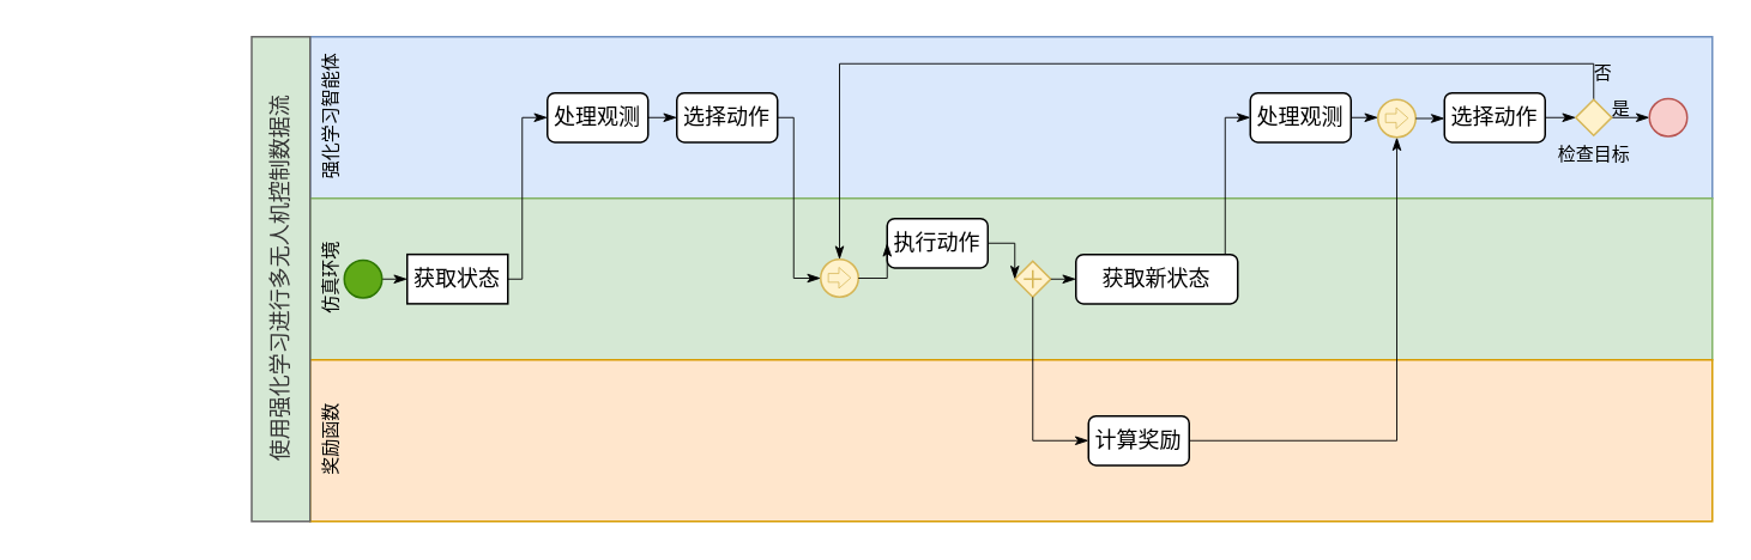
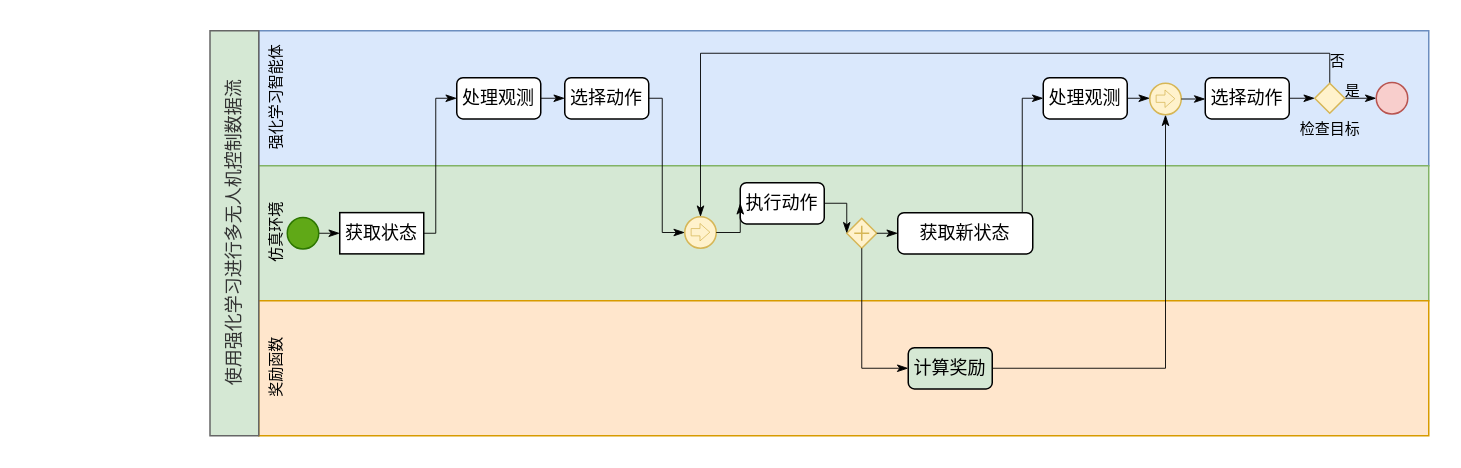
  <mxCell id="0" />
  <mxCell id="1" parent="0" />
  <mxCell id="2" value="" style="rounded=0;whiteSpace=wrap;html=1;fillColor=#dae8fc;strokeColor=#6c8ebf;" vertex="1" parent="1"><mxGeometry x="172" y="20" width="780" height="90" as="geometry" /></mxCell>
  <mxCell id="3" value="" style="rounded=0;whiteSpace=wrap;html=1;fillColor=#d5e8d4;strokeColor=#82b366;" vertex="1" parent="1"><mxGeometry x="172" y="110" width="780" height="90" as="geometry" /></mxCell>
  <mxCell id="4" value="" style="rounded=0;whiteSpace=wrap;html=1;fillColor=#ffe6cc;strokeColor=#d79b00;" vertex="1" parent="1"><mxGeometry x="172" y="200" width="780" height="90" as="geometry" /></mxCell>
  <mxCell id="5" value="使用强化学习进行多无人机控制数据流" style="rounded=0;whiteSpace=wrap;html=1;rotation=-90;fillColor=#d5e8d4;fontColor=#333333;strokeColor=#666666;" vertex="1" parent="1"><mxGeometry x="20.75" y="138.75" width="270" height="32.5" as="geometry" /></mxCell>
  <mxCell id="6" value="强化学习智能体" style="text;html=1;align=center;verticalAlign=middle;resizable=0;points=[];autosize=1;strokeColor=none;fillColor=none;rotation=-90;fontSize=10;" vertex="1" parent="1"><mxGeometry x="138" y="50" width="90" height="30" as="geometry" /></mxCell>
  <mxCell id="7" value="仿真环境" style="text;html=1;align=center;verticalAlign=middle;resizable=0;points=[];autosize=1;strokeColor=none;fillColor=none;rotation=-90;fontSize=10;" vertex="1" parent="1"><mxGeometry x="153" y="140" width="60" height="30" as="geometry" /></mxCell>
  <mxCell id="8" value="奖励函数" style="text;html=1;align=center;verticalAlign=middle;resizable=0;points=[];autosize=1;strokeColor=none;fillColor=none;rotation=-90;fontSize=10;" vertex="1" parent="1"><mxGeometry x="153" y="230" width="60" height="30" as="geometry" /></mxCell>
  <mxCell id="9" style="edgeStyle=orthogonalEdgeStyle;rounded=0;orthogonalLoop=1;jettySize=auto;html=1;exitX=1;exitY=0.5;exitDx=0;exitDy=0;entryX=0;entryY=0.5;entryDx=0;entryDy=0;strokeWidth=0.6;endArrow=classicThin;endFill=1;" edge="1" parent="1" source="10" target="12"><mxGeometry relative="1" as="geometry" /></mxCell>
  <mxCell id="10" value="" style="ellipse;whiteSpace=wrap;html=1;aspect=fixed;fillColor=#60a917;strokeColor=#2D7600;fontColor=#ffffff;" vertex="1" parent="1"><mxGeometry x="191" y="144.5" width="21" height="21" as="geometry" /></mxCell>
  <mxCell id="11" style="edgeStyle=orthogonalEdgeStyle;rounded=0;orthogonalLoop=1;jettySize=auto;html=1;exitX=1;exitY=0.5;exitDx=0;exitDy=0;entryX=0;entryY=0.5;entryDx=0;entryDy=0;strokeWidth=0.6;endArrow=classicThin;endFill=1;jumpStyle=none;" edge="1" parent="1" source="12" target="14"><mxGeometry relative="1" as="geometry"><mxPoint x="286" y="155" as="sourcePoint" /><mxPoint x="320" y="65" as="targetPoint" /><Array as="points"><mxPoint x="290" y="155" /><mxPoint x="290" y="65" /></Array></mxGeometry></mxCell>
  <mxCell id="12" value="获取状态" style="whiteSpace=wrap;html=1;rounded=0;" vertex="1" parent="1"><mxGeometry x="226" y="141.25" width="56" height="27.5" as="geometry" /></mxCell>
  <mxCell id="13" style="edgeStyle=orthogonalEdgeStyle;rounded=0;orthogonalLoop=1;jettySize=auto;html=1;exitX=1;exitY=0.5;exitDx=0;exitDy=0;entryX=0;entryY=0.5;entryDx=0;entryDy=0;strokeWidth=0.6;endArrow=classicThin;endFill=1;" edge="1" parent="1" source="14" target="16"><mxGeometry relative="1" as="geometry" /></mxCell>
  <mxCell id="14" value="处理观测" style="rounded=1;whiteSpace=wrap;html=1;" vertex="1" parent="1"><mxGeometry x="304" y="51.25" width="56" height="27.5" as="geometry" /></mxCell>
  <mxCell id="15" style="edgeStyle=orthogonalEdgeStyle;rounded=0;orthogonalLoop=1;jettySize=auto;html=1;exitX=1;exitY=0.5;exitDx=0;exitDy=0;entryX=0;entryY=0.5;entryDx=0;entryDy=0;strokeWidth=0.6;endArrow=classicThin;endFill=1;" edge="1" parent="1" source="16" target="18"><mxGeometry relative="1" as="geometry"><mxPoint x="437" y="65" as="sourcePoint" /><mxPoint x="461" y="154.5" as="targetPoint" /><Array as="points"><mxPoint x="441" y="65" /><mxPoint x="441" y="154" /></Array></mxGeometry></mxCell>
  <mxCell id="16" value="选择动作" style="rounded=1;whiteSpace=wrap;html=1;" vertex="1" parent="1"><mxGeometry x="376" y="51.25" width="56" height="27.5" as="geometry" /></mxCell>
  <mxCell id="17" value="" style="group" vertex="1" connectable="0" parent="1"><mxGeometry x="456" y="144" width="21" height="21" as="geometry" /></mxCell>
  <mxCell id="18" value="" style="ellipse;whiteSpace=wrap;html=1;aspect=fixed;fillColor=#fff2cc;strokeColor=#d6b656;" vertex="1" parent="17"><mxGeometry width="21" height="21" as="geometry" /></mxCell>
  <mxCell id="19" value="" style="shape=flexArrow;endArrow=classic;html=1;rounded=0;endWidth=6.301;endSize=2.032;width=4.865;strokeWidth=0.5;fillColor=#fff2cc;strokeColor=#d6b656;" edge="1" parent="17"><mxGeometry width="50" height="50" relative="1" as="geometry"><mxPoint x="4" y="10.31" as="sourcePoint" /><mxPoint x="17" y="10.31" as="targetPoint" /></mxGeometry></mxCell>
  <mxCell id="20" value="执行动作" style="rounded=1;whiteSpace=wrap;html=1;" vertex="1" parent="1"><mxGeometry x="493" y="121.25" width="56" height="27.5" as="geometry" /></mxCell>
  <mxCell id="21" style="edgeStyle=orthogonalEdgeStyle;rounded=0;orthogonalLoop=1;jettySize=auto;html=1;exitX=1;exitY=0.5;exitDx=0;exitDy=0;entryX=0.5;entryY=1;entryDx=0;entryDy=0;endArrow=classicThin;endFill=1;strokeWidth=0.6;" edge="1" parent="1" source="22" target="37"><mxGeometry relative="1" as="geometry" /></mxCell>
- <mxCell id="22" value="计算奖励" style="rounded=1;whiteSpace=wrap;html=1;" vertex="1" parent="1"><mxGeometry x="605" y="231.25" width="56" height="27.5" as="geometry" /></mxCell>
+ <mxCell id="22" value="计算奖励" style="rounded=1;whiteSpace=wrap;html=1;fillColor=#d5e8d4;" vertex="1" parent="1"><mxGeometry x="605" y="231.25" width="56" height="27.5" as="geometry" /></mxCell>
  <mxCell id="23" style="edgeStyle=orthogonalEdgeStyle;rounded=0;orthogonalLoop=1;jettySize=auto;html=1;exitX=1;exitY=0.5;exitDx=0;exitDy=0;entryX=0;entryY=0.5;entryDx=0;entryDy=0;endArrow=classicThin;endFill=1;strokeWidth=0.6;" edge="1" parent="1" source="24" target="26"><mxGeometry relative="1" as="geometry"><mxPoint x="661" y="155" as="sourcePoint" /><mxPoint x="691" y="65" as="targetPoint" /><Array as="points"><mxPoint x="681" y="155" /><mxPoint x="681" y="65" /></Array></mxGeometry></mxCell>
  <mxCell id="24" value="获取新状态" style="rounded=1;whiteSpace=wrap;html=1;" vertex="1" parent="1"><mxGeometry x="598" y="141.25" width="90" height="27.5" as="geometry" /></mxCell>
  <mxCell id="25" style="edgeStyle=orthogonalEdgeStyle;rounded=0;orthogonalLoop=1;jettySize=auto;html=1;exitX=1;exitY=0.5;exitDx=0;exitDy=0;entryX=0;entryY=0.5;entryDx=0;entryDy=0;endArrow=classicThin;endFill=1;strokeWidth=0.6;" edge="1" parent="1" source="26" target="37"><mxGeometry relative="1" as="geometry" /></mxCell>
  <mxCell id="26" value="处理观测" style="rounded=1;whiteSpace=wrap;html=1;" vertex="1" parent="1"><mxGeometry x="695" y="51.25" width="56" height="27.5" as="geometry" /></mxCell>
  <mxCell id="27" style="edgeStyle=orthogonalEdgeStyle;rounded=0;orthogonalLoop=1;jettySize=auto;html=1;exitX=1;exitY=0.5;exitDx=0;exitDy=0;entryX=0;entryY=0.5;entryDx=0;entryDy=0;endArrow=classicThin;endFill=1;strokeWidth=0.6;" edge="1" parent="1" source="28" target="35"><mxGeometry relative="1" as="geometry" /></mxCell>
  <mxCell id="28" value="选择动作" style="rounded=1;whiteSpace=wrap;html=1;" vertex="1" parent="1"><mxGeometry x="803" y="51.25" width="56" height="27.5" as="geometry" /></mxCell>
  <mxCell id="29" value="" style="group" vertex="1" connectable="0" parent="1"><mxGeometry x="564" y="145" width="20" height="20" as="geometry" /></mxCell>
  <mxCell id="30" value="" style="rhombus;whiteSpace=wrap;html=1;fillColor=#fff2cc;strokeColor=#d6b656;container=0;" vertex="1" parent="29"><mxGeometry width="20" height="20" as="geometry" /></mxCell>
  <mxCell id="31" value="" style="endArrow=none;html=1;rounded=0;fillColor=#fff2cc;strokeColor=#d6b656;" edge="1" parent="29"><mxGeometry width="50" height="50" relative="1" as="geometry"><mxPoint x="15" y="10" as="sourcePoint" /><mxPoint x="5" y="10" as="targetPoint" /><Array as="points"><mxPoint x="15" y="10" /></Array></mxGeometry></mxCell>
  <mxCell id="32" value="" style="endArrow=none;html=1;rounded=0;fillColor=#fff2cc;strokeColor=#d6b656;" edge="1" parent="29"><mxGeometry width="50" height="50" relative="1" as="geometry"><mxPoint x="10" y="15" as="sourcePoint" /><mxPoint x="10" y="5" as="targetPoint" /><Array as="points"><mxPoint x="10" y="15" /></Array></mxGeometry></mxCell>
  <mxCell id="33" style="edgeStyle=orthogonalEdgeStyle;rounded=0;orthogonalLoop=1;jettySize=auto;html=1;exitX=1;exitY=0.5;exitDx=0;exitDy=0;entryX=0;entryY=0.5;entryDx=0;entryDy=0;endArrow=classicThin;endFill=1;strokeWidth=0.6;" edge="1" parent="1" source="35" target="39"><mxGeometry relative="1" as="geometry" /></mxCell>
  <mxCell id="34" style="edgeStyle=orthogonalEdgeStyle;rounded=0;orthogonalLoop=1;jettySize=auto;html=1;exitX=0.5;exitY=0;exitDx=0;exitDy=0;entryX=0.5;entryY=0;entryDx=0;entryDy=0;endArrow=classicThin;endFill=1;strokeWidth=0.6;" edge="1" parent="1" source="35" target="18"><mxGeometry relative="1" as="geometry" /></mxCell>
  <mxCell id="35" value="" style="rhombus;whiteSpace=wrap;html=1;fillColor=#fff2cc;strokeColor=#d6b656;container=0;" vertex="1" parent="1"><mxGeometry x="876" y="55" width="20" height="20" as="geometry" /></mxCell>
  <mxCell id="36" value="" style="group" vertex="1" connectable="0" parent="1"><mxGeometry x="766" y="55" width="21" height="21" as="geometry" /></mxCell>
  <mxCell id="37" value="" style="ellipse;whiteSpace=wrap;html=1;aspect=fixed;fillColor=#fff2cc;strokeColor=#d6b656;" vertex="1" parent="36"><mxGeometry width="21" height="21" as="geometry" /></mxCell>
  <mxCell id="38" value="" style="shape=flexArrow;endArrow=classic;html=1;rounded=0;endWidth=6.301;endSize=2.032;width=4.865;strokeWidth=0.5;fillColor=#fff2cc;strokeColor=#d6b656;" edge="1" parent="36"><mxGeometry width="50" height="50" relative="1" as="geometry"><mxPoint x="4" y="10.31" as="sourcePoint" /><mxPoint x="17" y="10.31" as="targetPoint" /></mxGeometry></mxCell>
  <mxCell id="39" value="" style="ellipse;whiteSpace=wrap;html=1;aspect=fixed;fillColor=#f8cecc;strokeColor=#b85450;" vertex="1" parent="1"><mxGeometry x="917" y="54.5" width="21" height="21" as="geometry" /></mxCell>
  <mxCell id="40" style="edgeStyle=orthogonalEdgeStyle;rounded=0;orthogonalLoop=1;jettySize=auto;html=1;exitX=1;exitY=0.5;exitDx=0;exitDy=0;entryX=0;entryY=0.5;entryDx=0;entryDy=0;endArrow=classicThin;endFill=1;strokeWidth=0.6;" edge="1" parent="1" source="18" target="20"><mxGeometry relative="1" as="geometry" /></mxCell>
  <mxCell id="41" style="edgeStyle=orthogonalEdgeStyle;rounded=0;orthogonalLoop=1;jettySize=auto;html=1;exitX=1;exitY=0.5;exitDx=0;exitDy=0;entryX=0;entryY=0.5;entryDx=0;entryDy=0;strokeWidth=0.6;endArrow=classicThin;endFill=1;" edge="1" parent="1" source="20" target="30"><mxGeometry relative="1" as="geometry" /></mxCell>
  <mxCell id="42" style="edgeStyle=orthogonalEdgeStyle;rounded=0;orthogonalLoop=1;jettySize=auto;html=1;exitX=1;exitY=0.5;exitDx=0;exitDy=0;entryX=0;entryY=0.5;entryDx=0;entryDy=0;strokeWidth=0.6;endArrow=classicThin;endFill=1;" edge="1" parent="1" source="30" target="24"><mxGeometry relative="1" as="geometry" /></mxCell>
  <mxCell id="43" style="edgeStyle=orthogonalEdgeStyle;rounded=0;orthogonalLoop=1;jettySize=auto;html=1;exitX=0.5;exitY=1;exitDx=0;exitDy=0;entryX=0;entryY=0.5;entryDx=0;entryDy=0;strokeWidth=0.6;endArrow=classicThin;endFill=1;" edge="1" parent="1" source="30" target="22"><mxGeometry relative="1" as="geometry" /></mxCell>
  <mxCell id="44" style="edgeStyle=orthogonalEdgeStyle;rounded=0;orthogonalLoop=1;jettySize=auto;html=1;exitX=1;exitY=0.5;exitDx=0;exitDy=0;entryX=0;entryY=0.5;entryDx=0;entryDy=0;endArrow=classicThin;endFill=1;strokeWidth=0.6;" edge="1" parent="1" source="37" target="28"><mxGeometry relative="1" as="geometry" /></mxCell>
  <mxCell id="45" value="检查目标" style="text;html=1;align=center;verticalAlign=middle;resizable=0;points=[];autosize=1;strokeColor=none;fillColor=none;fontSize=10;" vertex="1" parent="1"><mxGeometry x="856" y="70" width="60" height="30" as="geometry" /></mxCell>
  <mxCell id="46" value="是" style="text;html=1;align=center;verticalAlign=middle;resizable=0;points=[];autosize=1;strokeColor=none;fillColor=none;fontSize=10;" vertex="1" parent="1"><mxGeometry x="886" y="45" width="30" height="30" as="geometry" /></mxCell>
  <mxCell id="47" value="否" style="text;html=1;align=center;verticalAlign=middle;resizable=0;points=[];autosize=1;strokeColor=none;fillColor=none;fontSize=10;" vertex="1" parent="1"><mxGeometry x="876" y="24.5" width="30" height="30" as="geometry" /></mxCell>
